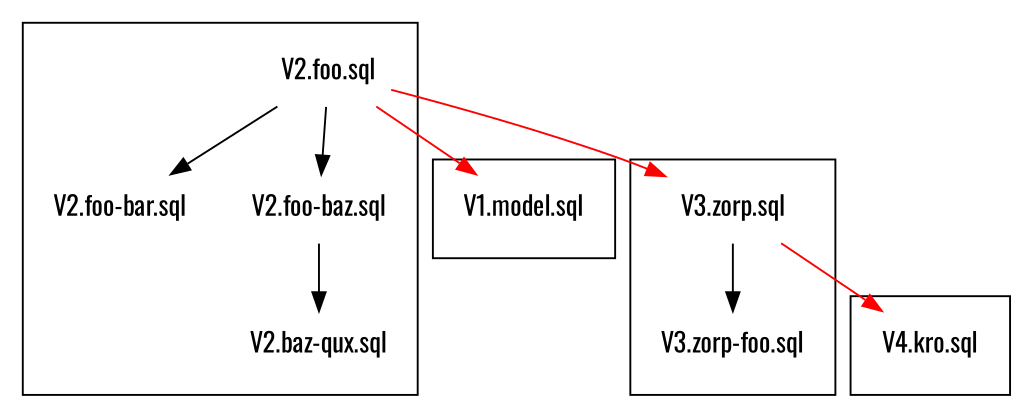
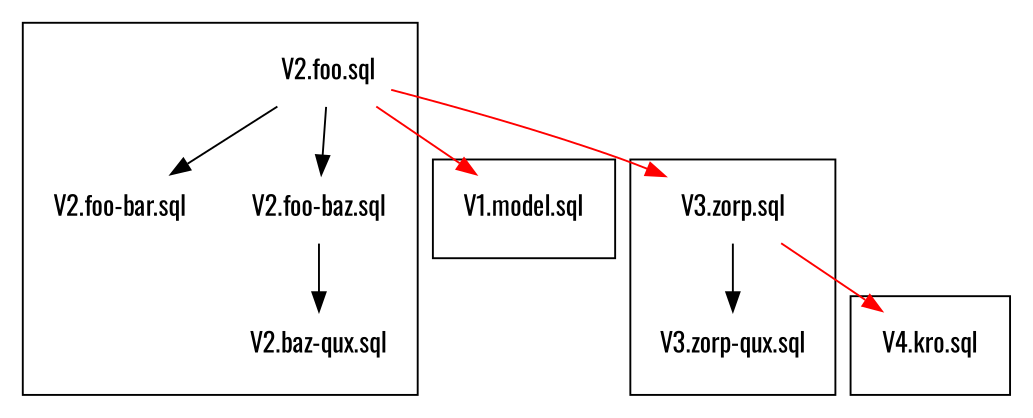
  digraph {
    fontname=Oswald
    rankdir=TB
    node [color=none fontname=Oswald shape=rectangle]
    edge [fontname=Oswald]
    n1 [label="V2.foo.sql"]
    n2 [label="V2.foo-bar.sql"]
    n3 [label="V2.foo-baz.sql"]
    n4 [label="V2.baz-qux.sql"]
    n5 [label="V1.model.sql"]
    n6 [label="V3.zorp.sql"]
-   n7 [label="V3.zorp-foo.sql"]
+   n7 [label="V3.zorp-qux.sql"]
    n8 [label="V4.kro.sql"]
    subgraph cluster_1 {
      rank=same
      n1
      n2
      n3
      n4
    }
    subgraph cluster_2 {
      n5
    }
    subgraph cluster_3 {
      n6
      n7
    }
    subgraph cluster_4 {
      n8
    }
    n1 -> n2
    n1 -> n3
    n1 -> n5 [color=red]
    n1 -> n6 [color=red]
    n3 -> n4
    n6 -> n7
    n6 -> n8 [color=red]
  }
